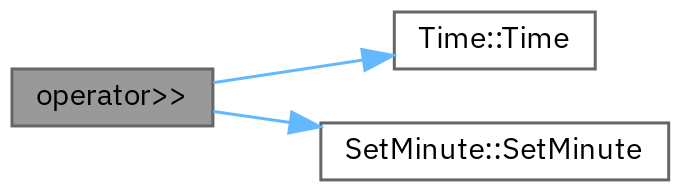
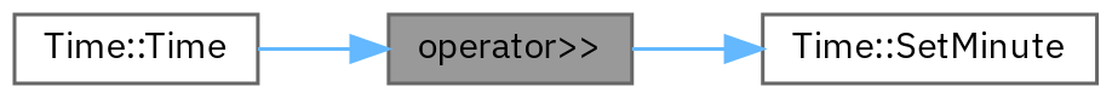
  digraph {
    fontname="IBM Plex Sans"
    rankdir=LR
    node [color=grey40 fillcolor=white fontname="IBM Plex Sans" fontsize=10 shape=box style=filled]
    edge [color=steelblue1 fontname="IBM Plex Sans" fontsize=10 labelfontname=Helvetica labelfontsize=10 style=solid]
    n1 [color=gray40 fillcolor=grey60 fontcolor=black height=0.2 label="operator\>\>" width=0.4]
    n2 [height=0.2 label="Time::Time" width=0.4]
-   n3 [height=0.2 label="SetMinute::SetMinute" width=0.4]
-   n1 -> n2
+   n3 [height=0.2 label="Time::SetMinute" width=0.4]
+   n2 -> n1
    n1 -> n3
  }
